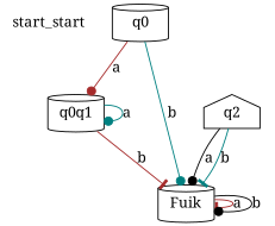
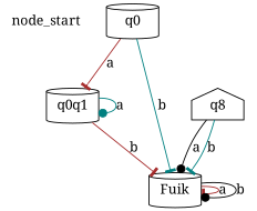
  digraph {
    fontname="Noto Serif"
    rankdir=TB
    node [fontname="Noto Serif" shape=cylinder]
    edge [arrowhead=dot color=brown fontname="Noto Serif"]
-   node_start [shape=none label=start_start]
+   node_start [shape=none]
    q0
    q0q1
    Fuik
-   q2 [shape=house]
-   q0 -> q0q1 [label=a]
-   q0 -> Fuik [color=teal label=b]
+   q2 [shape=house label=q8]
+   q0 -> q0q1 [arrowhead=tee label=a]
+   q0 -> Fuik [arrowhead=tee color=teal label=b]
    q0q1 -> q0q1 [color=teal label=a]
    q0q1 -> Fuik [arrowhead=tee label=b]
    Fuik -> Fuik [arrowhead=tee label=a]
    Fuik -> Fuik [color=black label=b]
    q2 -> Fuik [color=black label=a]
    q2 -> Fuik [arrowhead=tee color=teal label=b]
  }
